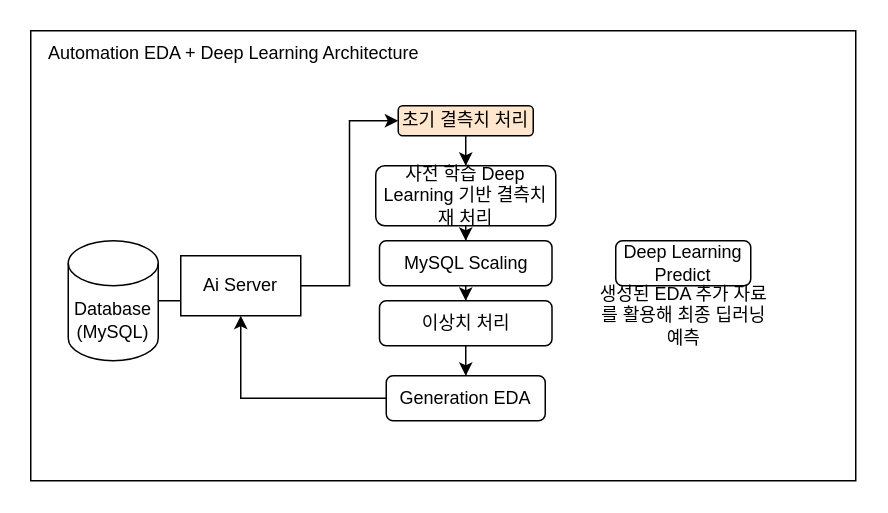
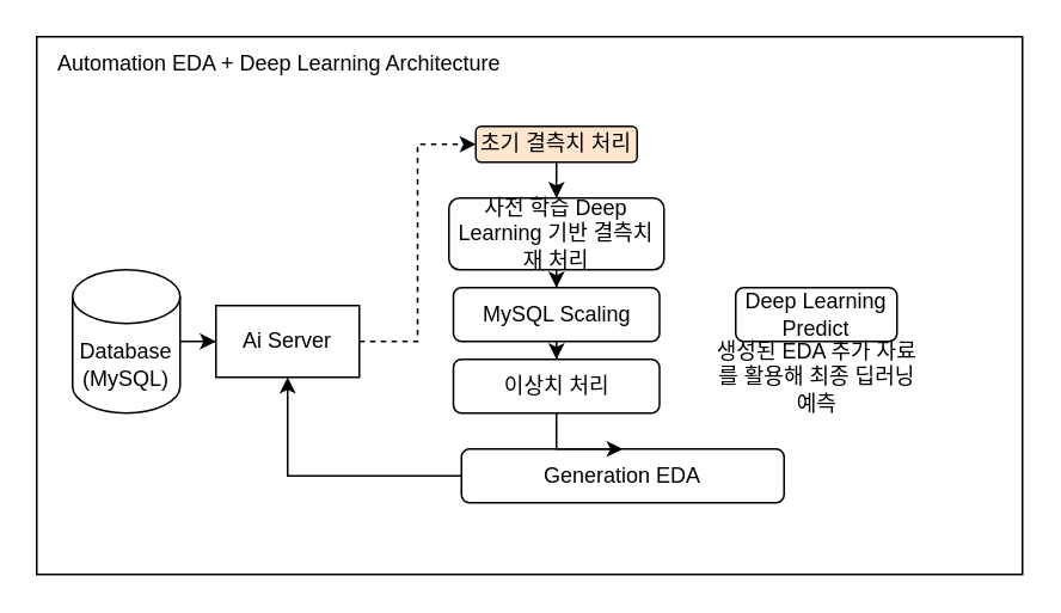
  <mxCell id="0" />
  <mxCell id="1" parent="0" />
  <mxCell id="2" value="" style="rounded=0;whiteSpace=wrap;html=1;" vertex="1" parent="1"><mxGeometry x="20" y="20" width="550" height="300" as="geometry" /></mxCell>
  <mxCell id="3" style="edgeStyle=orthogonalEdgeStyle;rounded=0;orthogonalLoop=1;jettySize=auto;html=1;entryX=0;entryY=0.5;entryDx=0;entryDy=0;" edge="1" parent="1" source="4" target="7"><mxGeometry relative="1" as="geometry" /></mxCell>
- <mxCell id="4" value="Database&lt;div&gt;(MySQL)&lt;/div&gt;" style="shape=cylinder3;whiteSpace=wrap;html=1;boundedLbl=1;backgroundOutline=1;size=15;" vertex="1" parent="1"><mxGeometry x="45" y="160" width="60" height="80" as="geometry" /></mxCell>
+ <mxCell id="4" value="Database&lt;div&gt;(MySQL)&lt;/div&gt;" style="shape=cylinder3;whiteSpace=wrap;html=1;boundedLbl=1;backgroundOutline=1;size=15;" vertex="1" parent="1"><mxGeometry x="40" y="150" width="60" height="80" as="geometry" /></mxCell>
  <mxCell id="5" value="Automation EDA + Deep Learning Architecture" style="text;html=1;align=center;verticalAlign=middle;resizable=0;points=[];autosize=1;strokeColor=none;fillColor=none;" vertex="1" parent="1"><mxGeometry x="20" y="20" width="270" height="30" as="geometry" /></mxCell>
- <mxCell id="6" style="edgeStyle=orthogonalEdgeStyle;rounded=0;orthogonalLoop=1;jettySize=auto;html=1;entryX=0;entryY=0.5;entryDx=0;entryDy=0;" edge="1" parent="1" source="7" target="11"><mxGeometry relative="1" as="geometry" /></mxCell>
+ <mxCell id="6" style="edgeStyle=orthogonalEdgeStyle;rounded=0;orthogonalLoop=1;jettySize=auto;html=1;entryX=0;entryY=0.5;entryDx=0;entryDy=0;dashed=1;" edge="1" parent="1" source="7" target="11"><mxGeometry relative="1" as="geometry" /></mxCell>
  <mxCell id="7" value="Ai Server" style="whiteSpace=wrap;html=1;rounded=0;" vertex="1" parent="1"><mxGeometry x="120" y="170" width="80" height="40" as="geometry" /></mxCell>
  <mxCell id="8" style="edgeStyle=orthogonalEdgeStyle;rounded=0;orthogonalLoop=1;jettySize=auto;html=1;" edge="1" parent="1" source="9" target="7"><mxGeometry relative="1" as="geometry" /></mxCell>
- <mxCell id="9" value="Generation EDA" style="rounded=1;whiteSpace=wrap;html=1;" vertex="1" parent="1"><mxGeometry x="257" y="250" width="106" height="30" as="geometry" /></mxCell>
+ <mxCell id="9" value="Generation EDA" style="rounded=1;whiteSpace=wrap;html=1;" vertex="1" parent="1"><mxGeometry x="257" y="250" width="180" height="30" as="geometry" /></mxCell>
  <mxCell id="10" style="edgeStyle=orthogonalEdgeStyle;rounded=0;orthogonalLoop=1;jettySize=auto;html=1;entryX=0.5;entryY=0;entryDx=0;entryDy=0;" edge="1" parent="1" source="11" target="13"><mxGeometry relative="1" as="geometry" /></mxCell>
  <mxCell id="11" value="초기 결측치 처리" style="rounded=1;whiteSpace=wrap;html=1;fillColor=#ffe6cc;" vertex="1" parent="1"><mxGeometry x="265" y="70" width="90" height="20" as="geometry" /></mxCell>
  <mxCell id="12" style="edgeStyle=orthogonalEdgeStyle;rounded=0;orthogonalLoop=1;jettySize=auto;html=1;entryX=0.5;entryY=0;entryDx=0;entryDy=0;" edge="1" parent="1" source="13" target="15"><mxGeometry relative="1" as="geometry" /></mxCell>
  <mxCell id="13" value="사전 학습 Deep Learning 기반 결측치 재 처리" style="rounded=1;whiteSpace=wrap;html=1;" vertex="1" parent="1"><mxGeometry x="250" y="110" width="120" height="40" as="geometry" /></mxCell>
  <mxCell id="14" style="edgeStyle=orthogonalEdgeStyle;rounded=0;orthogonalLoop=1;jettySize=auto;html=1;" edge="1" parent="1" source="15" target="17"><mxGeometry relative="1" as="geometry" /></mxCell>
  <mxCell id="15" value="MySQL Scaling" style="rounded=1;whiteSpace=wrap;html=1;" vertex="1" parent="1"><mxGeometry x="252.5" y="160" width="115" height="30" as="geometry" /></mxCell>
  <mxCell id="16" style="edgeStyle=orthogonalEdgeStyle;rounded=0;orthogonalLoop=1;jettySize=auto;html=1;entryX=0.5;entryY=0;entryDx=0;entryDy=0;" edge="1" parent="1" source="17" target="9"><mxGeometry relative="1" as="geometry" /></mxCell>
  <mxCell id="17" value="이상치 처리" style="rounded=1;whiteSpace=wrap;html=1;" vertex="1" parent="1"><mxGeometry x="252.5" y="200" width="115" height="30" as="geometry" /></mxCell>
  <mxCell id="18" value="Deep Learning Predict" style="rounded=1;whiteSpace=wrap;html=1;" vertex="1" parent="1"><mxGeometry x="410" y="160" width="90" height="30" as="geometry" /></mxCell>
  <mxCell id="19" value="생성된 EDA 추가 자료를 활용해 최종 딥러닝 예측" style="text;html=1;align=center;verticalAlign=middle;whiteSpace=wrap;rounded=0;" vertex="1" parent="1"><mxGeometry x="393.75" y="200" width="122.5" height="20" as="geometry" /></mxCell>
